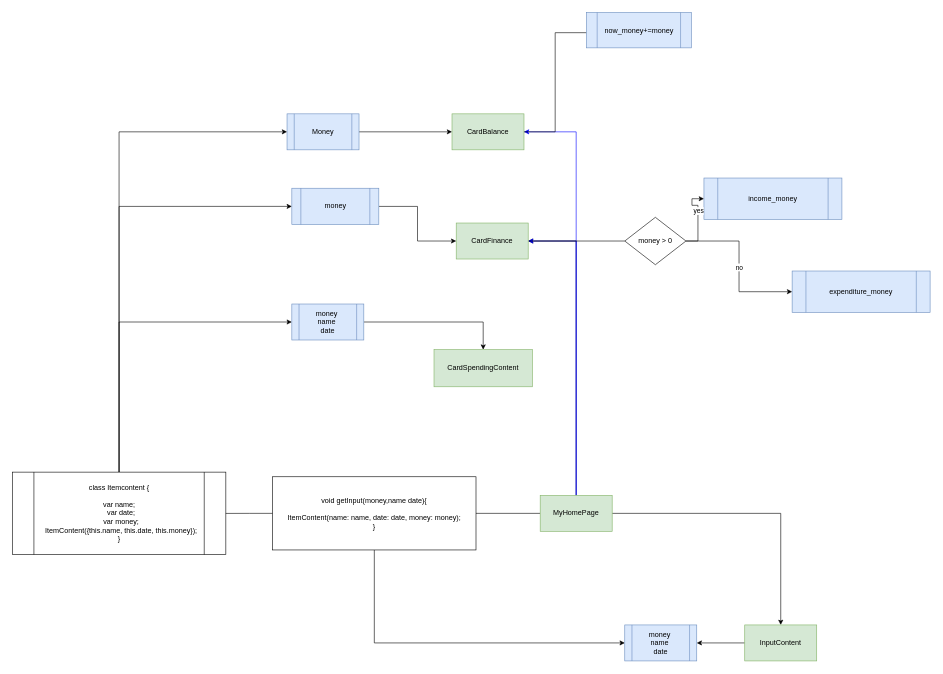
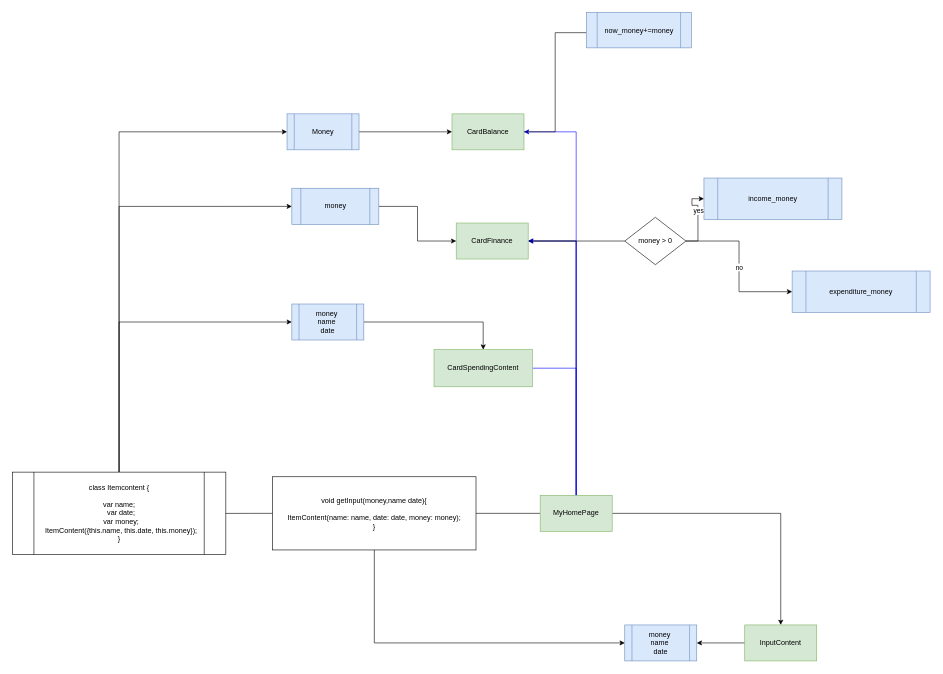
  <mxCell id="0" />
  <mxCell id="1" parent="0" />
  <mxCell id="2" style="edgeStyle=orthogonalEdgeStyle;rounded=0;orthogonalLoop=1;jettySize=auto;html=1;endArrow=none;endFill=0;" edge="1" parent="1" source="8" target="37"><mxGeometry relative="1" as="geometry" /></mxCell>
+ <mxCell id="3" style="edgeStyle=orthogonalEdgeStyle;rounded=0;orthogonalLoop=1;jettySize=auto;html=1;entryX=1;entryY=0.5;entryDx=0;entryDy=0;exitX=0.5;exitY=0;exitDx=0;exitDy=0;endArrow=none;endFill=0;strokeColor=#0000FF;" edge="1" parent="1" source="8" target="12"><mxGeometry relative="1" as="geometry" /></mxCell>
  <mxCell id="4" style="edgeStyle=orthogonalEdgeStyle;rounded=0;orthogonalLoop=1;jettySize=auto;html=1;entryX=1;entryY=0.5;entryDx=0;entryDy=0;exitX=0.5;exitY=0;exitDx=0;exitDy=0;" edge="1" parent="1" source="8" target="11"><mxGeometry relative="1" as="geometry" /></mxCell>
  <mxCell id="5" style="edgeStyle=orthogonalEdgeStyle;rounded=0;orthogonalLoop=1;jettySize=auto;html=1;entryX=1;entryY=0.5;entryDx=0;entryDy=0;exitX=0.5;exitY=0;exitDx=0;exitDy=0;strokeColor=#0000FF;" edge="1" parent="1" source="8" target="9"><mxGeometry relative="1" as="geometry" /></mxCell>
  <mxCell id="6" style="edgeStyle=orthogonalEdgeStyle;rounded=0;orthogonalLoop=1;jettySize=auto;html=1;entryX=1;entryY=0.5;entryDx=0;entryDy=0;exitX=0.5;exitY=0;exitDx=0;exitDy=0;strokeColor=#0000FF;" edge="1" parent="1" source="8" target="11"><mxGeometry relative="1" as="geometry" /></mxCell>
  <mxCell id="7" style="edgeStyle=orthogonalEdgeStyle;rounded=0;orthogonalLoop=1;jettySize=auto;html=1;" edge="1" parent="1" source="8" target="14"><mxGeometry relative="1" as="geometry" /></mxCell>
  <mxCell id="8" value="MyHomePage" style="whiteSpace=wrap;html=1;fillColor=#d5e8d4;strokeColor=#82b366;" parent="1" vertex="1"><mxGeometry x="900" y="825" width="120" height="60" as="geometry" /></mxCell>
  <mxCell id="9" value="CardBalance" style="whiteSpace=wrap;html=1;fillColor=#d5e8d4;strokeColor=#82b366;" parent="1" vertex="1"><mxGeometry x="753" y="189" width="120" height="60" as="geometry" /></mxCell>
  <mxCell id="10" style="edgeStyle=orthogonalEdgeStyle;rounded=0;orthogonalLoop=1;jettySize=auto;html=1;endArrow=none;endFill=0;strokeColor=#000000;" parent="1" source="11" target="30" edge="1"><mxGeometry relative="1" as="geometry"><Array as="points"><mxPoint x="1045" y="401" /></Array></mxGeometry></mxCell>
  <mxCell id="11" value="CardFinance" style="whiteSpace=wrap;html=1;fillColor=#d5e8d4;strokeColor=#82b366;" parent="1" vertex="1"><mxGeometry x="760" y="371" width="120" height="60" as="geometry" /></mxCell>
  <mxCell id="12" value="CardSpendingContent" style="whiteSpace=wrap;html=1;fillColor=#d5e8d4;strokeColor=#82b366;" parent="1" vertex="1"><mxGeometry x="723" y="582" width="164" height="62" as="geometry" /></mxCell>
  <mxCell id="13" style="edgeStyle=orthogonalEdgeStyle;rounded=0;orthogonalLoop=1;jettySize=auto;html=1;" parent="1" source="14" target="21" edge="1"><mxGeometry relative="1" as="geometry" /></mxCell>
  <mxCell id="14" value="InputContent" style="whiteSpace=wrap;html=1;fillColor=#d5e8d4;strokeColor=#82b366;" parent="1" vertex="1"><mxGeometry x="1241" y="1041" width="120" height="60" as="geometry" /></mxCell>
  <mxCell id="15" style="edgeStyle=orthogonalEdgeStyle;rounded=0;orthogonalLoop=1;jettySize=auto;html=1;" edge="1" parent="1" source="16" target="9"><mxGeometry relative="1" as="geometry" /></mxCell>
  <mxCell id="16" value="Money" style="shape=process;whiteSpace=wrap;html=1;backgroundOutline=1;fillColor=#dae8fc;strokeColor=#6c8ebf;" parent="1" vertex="1"><mxGeometry x="478" y="189" width="120" height="60" as="geometry" /></mxCell>
  <mxCell id="17" style="edgeStyle=orthogonalEdgeStyle;rounded=0;orthogonalLoop=1;jettySize=auto;html=1;" edge="1" parent="1" source="18" target="11"><mxGeometry relative="1" as="geometry" /></mxCell>
  <mxCell id="18" value="money" style="shape=process;whiteSpace=wrap;html=1;backgroundOutline=1;fillColor=#dae8fc;strokeColor=#6c8ebf;" parent="1" vertex="1"><mxGeometry x="486" y="313" width="145" height="60.5" as="geometry" /></mxCell>
  <mxCell id="19" style="edgeStyle=orthogonalEdgeStyle;rounded=0;orthogonalLoop=1;jettySize=auto;html=1;" parent="1" source="20" target="12" edge="1"><mxGeometry relative="1" as="geometry" /></mxCell>
  <mxCell id="20" value="money&amp;nbsp;&lt;br&gt;name&amp;nbsp;&lt;br&gt;date" style="shape=process;whiteSpace=wrap;html=1;backgroundOutline=1;fillColor=#dae8fc;strokeColor=#6c8ebf;" parent="1" vertex="1"><mxGeometry x="486" y="506" width="120" height="60" as="geometry" /></mxCell>
  <mxCell id="21" value="money&amp;nbsp;&lt;br&gt;name&amp;nbsp;&lt;br&gt;date" style="shape=process;whiteSpace=wrap;html=1;backgroundOutline=1;fillColor=#dae8fc;strokeColor=#6c8ebf;" parent="1" vertex="1"><mxGeometry x="1041" y="1041" width="120" height="60" as="geometry" /></mxCell>
  <mxCell id="22" value="income_money" style="shape=process;whiteSpace=wrap;html=1;backgroundOutline=1;fillColor=#dae8fc;strokeColor=#6c8ebf;" parent="1" vertex="1"><mxGeometry x="1173" y="296" width="230" height="69" as="geometry" /></mxCell>
  <mxCell id="23" value="now_money+=money" style="shape=process;whiteSpace=wrap;html=1;backgroundOutline=1;fillColor=#dae8fc;strokeColor=#6c8ebf;" parent="1" vertex="1"><mxGeometry x="977" y="20" width="175" height="59" as="geometry" /></mxCell>
  <mxCell id="24" style="edgeStyle=orthogonalEdgeStyle;rounded=0;orthogonalLoop=1;jettySize=auto;html=1;entryX=-0.002;entryY=0.571;entryDx=0;entryDy=0;entryPerimeter=0;endArrow=none;endFill=0;" parent="1" source="9" target="23" edge="1"><mxGeometry relative="1" as="geometry" /></mxCell>
  <mxCell id="25" value="expenditure_money" style="shape=process;whiteSpace=wrap;html=1;backgroundOutline=1;fillColor=#dae8fc;strokeColor=#6c8ebf;" parent="1" vertex="1"><mxGeometry x="1320" y="451" width="230" height="69" as="geometry" /></mxCell>
  <mxCell id="26" style="edgeStyle=orthogonalEdgeStyle;rounded=0;orthogonalLoop=1;jettySize=auto;html=1;" parent="1" source="30" target="22" edge="1"><mxGeometry relative="1" as="geometry" /></mxCell>
  <mxCell id="27" value="yes" style="edgeLabel;html=1;align=center;verticalAlign=middle;resizable=0;points=[];" parent="26" vertex="1" connectable="0"><mxGeometry x="0.178" relative="1" as="geometry"><mxPoint as="offset" /></mxGeometry></mxCell>
  <mxCell id="28" style="edgeStyle=orthogonalEdgeStyle;rounded=0;orthogonalLoop=1;jettySize=auto;html=1;entryX=0;entryY=0.5;entryDx=0;entryDy=0;" parent="1" source="30" target="25" edge="1"><mxGeometry relative="1" as="geometry" /></mxCell>
  <mxCell id="29" value="no" style="edgeLabel;html=1;align=center;verticalAlign=middle;resizable=0;points=[];" parent="28" vertex="1" connectable="0"><mxGeometry x="0.011" relative="1" as="geometry"><mxPoint as="offset" /></mxGeometry></mxCell>
  <mxCell id="30" value="money &amp;gt; 0" style="rhombus;whiteSpace=wrap;html=1;" parent="1" vertex="1"><mxGeometry x="1041" y="361.5" width="102" height="79" as="geometry" /></mxCell>
  <mxCell id="31" style="edgeStyle=orthogonalEdgeStyle;rounded=0;orthogonalLoop=1;jettySize=auto;html=1;entryX=0;entryY=0.5;entryDx=0;entryDy=0;exitX=0.5;exitY=0;exitDx=0;exitDy=0;" edge="1" parent="1" source="34" target="16"><mxGeometry relative="1" as="geometry" /></mxCell>
  <mxCell id="32" style="edgeStyle=orthogonalEdgeStyle;rounded=0;orthogonalLoop=1;jettySize=auto;html=1;entryX=0;entryY=0.5;entryDx=0;entryDy=0;exitX=0.5;exitY=0;exitDx=0;exitDy=0;" edge="1" parent="1" source="34" target="20"><mxGeometry relative="1" as="geometry" /></mxCell>
  <mxCell id="33" style="edgeStyle=orthogonalEdgeStyle;rounded=0;orthogonalLoop=1;jettySize=auto;html=1;entryX=0;entryY=0.5;entryDx=0;entryDy=0;exitX=0.5;exitY=0;exitDx=0;exitDy=0;" edge="1" parent="1" source="34" target="18"><mxGeometry relative="1" as="geometry" /></mxCell>
  <mxCell id="34" value="class Itemcontent {&lt;br&gt;&lt;br&gt;&lt;div&gt;var name;&lt;/div&gt;&lt;div&gt;&amp;nbsp; var date;&lt;/div&gt;&lt;div&gt;&amp;nbsp; var money;&lt;/div&gt;&lt;div&gt;&amp;nbsp; ItemContent({this.name, this.date, this.money});&lt;/div&gt;}" style="shape=process;whiteSpace=wrap;html=1;backgroundOutline=1;" vertex="1" parent="1"><mxGeometry x="20" y="786.25" width="356" height="137.5" as="geometry" /></mxCell>
  <mxCell id="35" style="edgeStyle=orthogonalEdgeStyle;rounded=0;orthogonalLoop=1;jettySize=auto;html=1;endArrow=none;endFill=0;" edge="1" parent="1" source="37" target="34"><mxGeometry relative="1" as="geometry" /></mxCell>
  <mxCell id="36" style="edgeStyle=orthogonalEdgeStyle;rounded=0;orthogonalLoop=1;jettySize=auto;html=1;entryX=0;entryY=0.5;entryDx=0;entryDy=0;exitX=0.5;exitY=1;exitDx=0;exitDy=0;" edge="1" parent="1" source="37" target="21"><mxGeometry relative="1" as="geometry" /></mxCell>
  <mxCell id="37" value="void getInput(money,name date){&lt;br&gt;&lt;br&gt;ItemContent(name: name, date: date, money: money);&lt;br&gt;}" style="whiteSpace=wrap;html=1;" vertex="1" parent="1"><mxGeometry x="454" y="794" width="339" height="122" as="geometry" /></mxCell>
